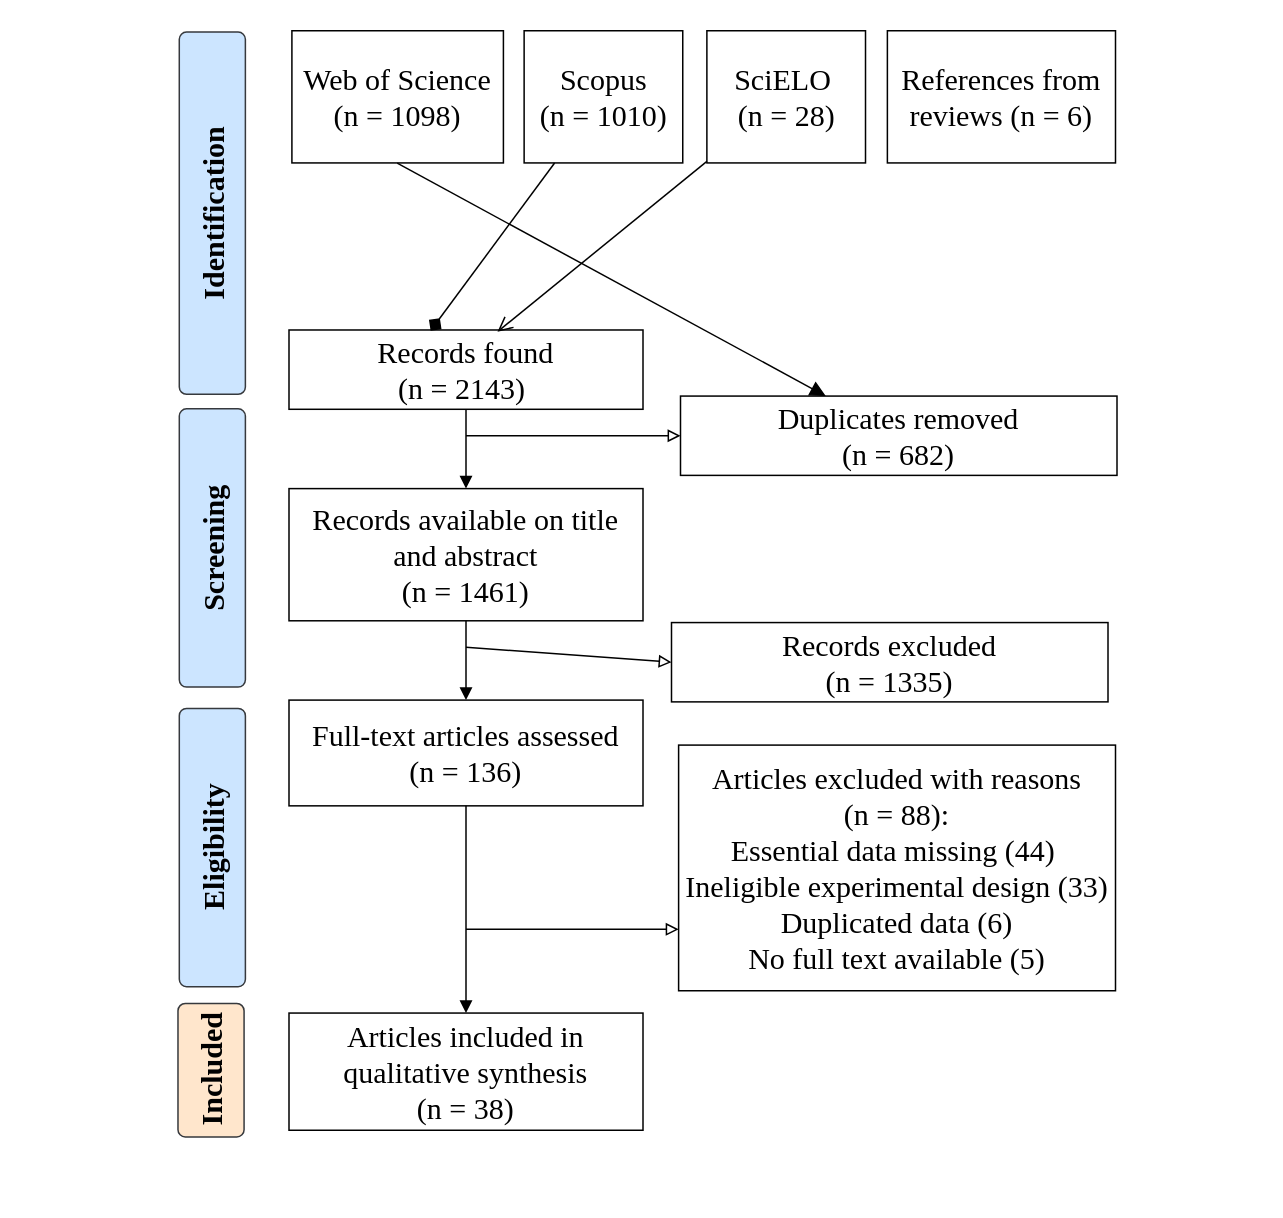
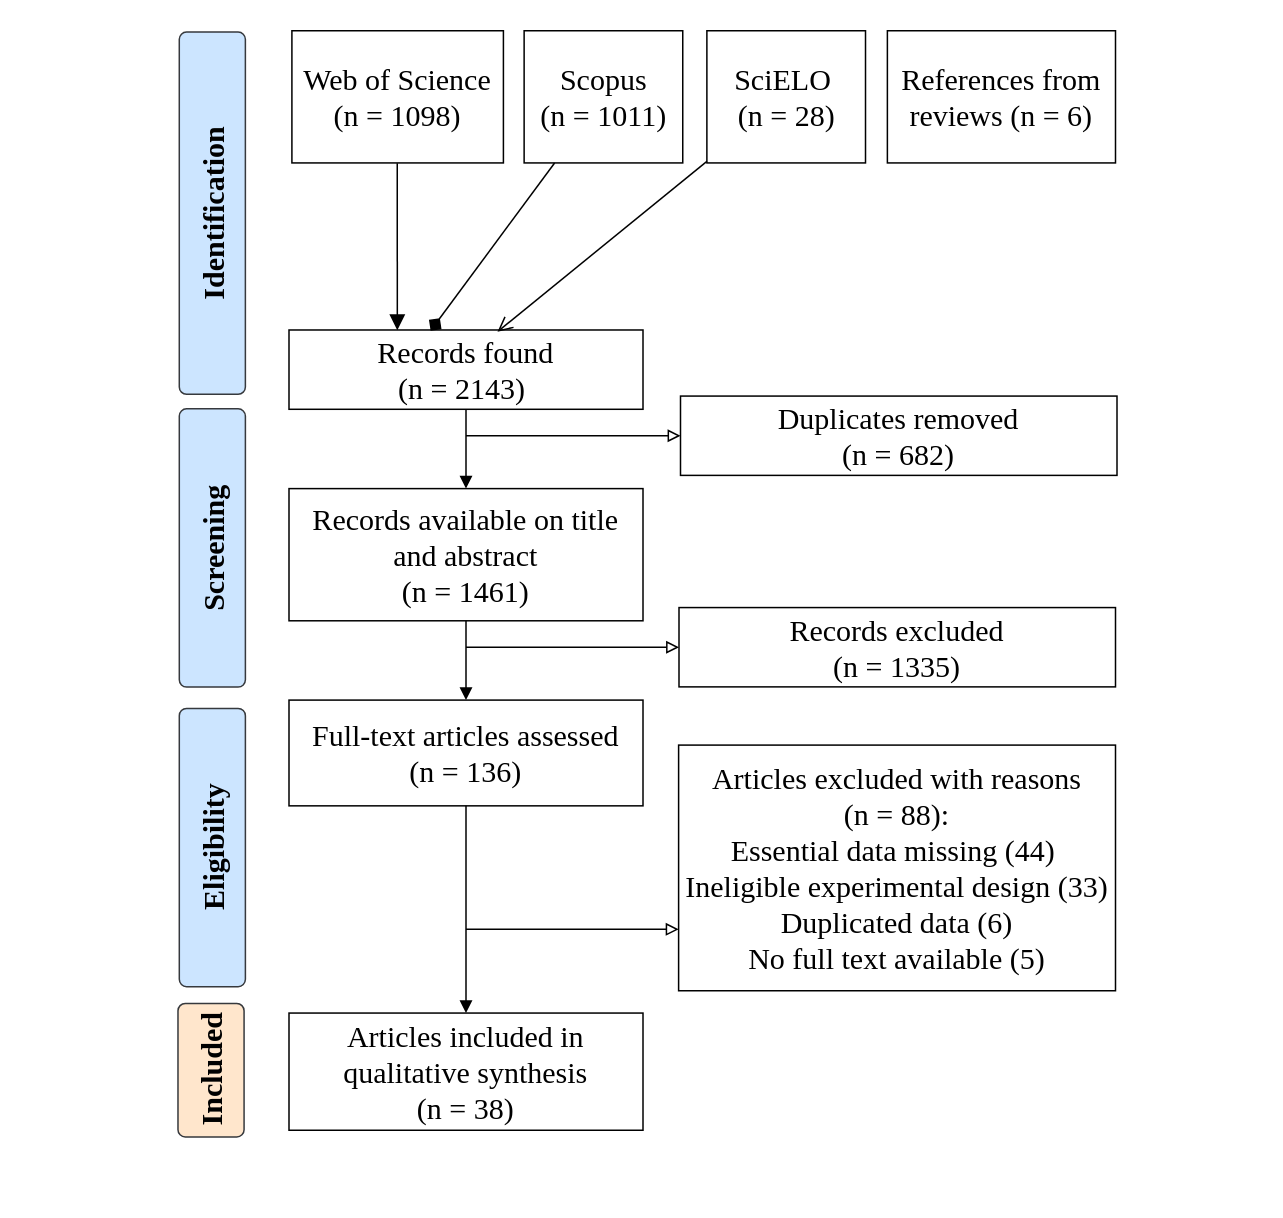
  <mxCell id="0" />
  <mxCell id="1" parent="0" />
  <mxCell id="2" value="" style="group;fontSize=20;" parent="1" vertex="1" connectable="0"><mxGeometry x="118" y="20" width="714.66" height="770" as="geometry" /></mxCell>
  <mxCell id="3" value="Web of Science &lt;br style=&quot;font-size: 20px;&quot;&gt;(n = 1098)" style="rounded=1;whiteSpace=wrap;html=1;fontSize=20;glass=0;strokeWidth=1;shadow=0;arcSize=0;fontFamily=Times New Roman;" parent="2" vertex="1"><mxGeometry x="75.937" width="140.997" height="88.123" as="geometry" /></mxCell>
- <mxCell id="4" value="Scopus &lt;br style=&quot;font-size: 20px;&quot;&gt;(n = 1010)" style="rounded=0;whiteSpace=wrap;html=1;fontFamily=Times New Roman;fontSize=20;" parent="2" vertex="1"><mxGeometry x="230.746" width="105.748" height="88.123" as="geometry" /></mxCell>
- <mxCell id="5" value="" style="rounded=0;html=1;jettySize=auto;orthogonalLoop=1;fontSize=20;endArrow=block;endFill=1;endSize=8;strokeWidth=1;shadow=0;labelBackgroundColor=none;startSize=6;fontFamily=Times New Roman;exitX=0.498;exitY=1.002;exitDx=0;exitDy=0;exitPerimeter=0;" parent="2" source="3" target="13" edge="1"><mxGeometry relative="1" as="geometry"><mxPoint x="150.673" y="35.249" as="sourcePoint" /><mxPoint x="147" y="199" as="targetPoint" /></mxGeometry></mxCell>
+ <mxCell id="4" value="Scopus &lt;br style=&quot;font-size: 20px;&quot;&gt;(n = 1011)" style="rounded=0;whiteSpace=wrap;html=1;fontFamily=Times New Roman;fontSize=20;" parent="2" vertex="1"><mxGeometry x="230.746" width="105.748" height="88.123" as="geometry" /></mxCell>
+ <mxCell id="5" value="" style="rounded=0;html=1;jettySize=auto;orthogonalLoop=1;fontSize=20;endArrow=block;endFill=1;endSize=8;strokeWidth=1;shadow=0;labelBackgroundColor=none;startSize=6;fontFamily=Times New Roman;exitX=0.498;exitY=1.002;exitDx=0;exitDy=0;exitPerimeter=0;entryX=0.306;entryY=0.003;entryDx=0;entryDy=0;entryPerimeter=0;" parent="2" source="3" target="9" edge="1"><mxGeometry relative="1" as="geometry"><mxPoint x="150.673" y="35.249" as="sourcePoint" /><mxPoint x="147" y="199" as="targetPoint" /></mxGeometry></mxCell>
  <mxCell id="6" value="SciELO&amp;nbsp;&lt;br style=&quot;font-size: 20px;&quot;&gt;(n = 28)" style="rounded=0;whiteSpace=wrap;html=1;fontFamily=Times New Roman;fontSize=20;" parent="2" vertex="1"><mxGeometry x="352.593" width="105.748" height="88.123" as="geometry" /></mxCell>
  <mxCell id="7" value="References from reviews (n = 6)" style="rounded=0;whiteSpace=wrap;html=1;fontFamily=Times New Roman;fontSize=20;" parent="2" vertex="1"><mxGeometry x="472.92" width="152.08" height="88.12" as="geometry" /></mxCell>
  <mxCell id="8" style="edgeStyle=none;rounded=0;orthogonalLoop=1;jettySize=auto;html=1;endArrow=block;endFill=0;entryX=0;entryY=0.5;entryDx=0;entryDy=0;strokeWidth=1;fontFamily=Times New Roman;fontSize=20;" parent="2" target="13" edge="1"><mxGeometry relative="1" as="geometry"><mxPoint x="323" y="269.985" as="targetPoint" /><mxPoint x="192" y="270" as="sourcePoint" /></mxGeometry></mxCell>
  <mxCell id="9" value="Records found &lt;br style=&quot;font-size: 20px;&quot;&gt;(n = 2143)&amp;nbsp;" style="rounded=0;whiteSpace=wrap;html=1;fontFamily=Times New Roman;fontSize=20;" parent="2" vertex="1"><mxGeometry x="74" y="199.49" width="236" height="52.87" as="geometry" /></mxCell>
  <mxCell id="10" value="" style="rounded=0;html=1;jettySize=auto;orthogonalLoop=1;fontSize=20;endArrow=diamond;endFill=1;endSize=8;strokeWidth=1;shadow=0;labelBackgroundColor=none;entryX=0.4;entryY=0.01;entryDx=0;entryDy=0;entryPerimeter=0;startSize=6;fontFamily=Times New Roman;" parent="2" source="4" target="9" edge="1"><mxGeometry relative="1" as="geometry"><mxPoint x="326.919" y="211.495" as="targetPoint" /></mxGeometry></mxCell>
  <mxCell id="11" style="rounded=0;orthogonalLoop=1;jettySize=auto;html=1;entryX=0.589;entryY=0.022;entryDx=0;entryDy=0;entryPerimeter=0;endArrow=open;endFill=1;endSize=8;startSize=6;strokeWidth=1;fontFamily=Times New Roman;fontSize=20;" parent="2" source="6" target="9" edge="1"><mxGeometry relative="1" as="geometry"><mxPoint x="362.168" y="190.345" as="targetPoint" /></mxGeometry></mxCell>
  <mxCell id="12" style="edgeStyle=none;rounded=0;orthogonalLoop=1;jettySize=auto;html=1;exitX=0.75;exitY=0;exitDx=0;exitDy=0;endArrow=classic;endFill=1;fontFamily=Times New Roman;fontSize=20;" parent="2" source="9" target="9" edge="1"><mxGeometry relative="1" as="geometry" /></mxCell>
  <mxCell id="13" value="Duplicates removed &lt;br style=&quot;font-size: 20px;&quot;&gt;(n = 682)" style="rounded=0;whiteSpace=wrap;html=1;fontFamily=Times New Roman;fontSize=20;" parent="2" vertex="1"><mxGeometry x="335" y="243.55" width="291" height="52.87" as="geometry" /></mxCell>
  <mxCell id="14" style="edgeStyle=none;rounded=0;orthogonalLoop=1;jettySize=auto;html=1;endArrow=block;endFill=0;strokeWidth=1;fontFamily=Times New Roman;fontSize=20;entryX=0;entryY=0.5;entryDx=0;entryDy=0;" parent="2" target="17" edge="1"><mxGeometry relative="1" as="geometry"><mxPoint x="192" y="411" as="sourcePoint" /><mxPoint x="332" y="411" as="targetPoint" /></mxGeometry></mxCell>
  <mxCell id="15" value="Records available on title and abstract &lt;br style=&quot;font-size: 20px;&quot;&gt;(n = 1461)" style="rounded=0;whiteSpace=wrap;html=1;fontFamily=Times New Roman;fontSize=20;" parent="2" vertex="1"><mxGeometry x="74" y="305.24" width="236" height="88.12" as="geometry" /></mxCell>
  <mxCell id="16" style="edgeStyle=none;rounded=0;orthogonalLoop=1;jettySize=auto;html=1;endArrow=block;endFill=1;strokeWidth=1;fontFamily=Times New Roman;fontSize=20;" parent="2" source="9" target="15" edge="1"><mxGeometry relative="1" as="geometry" /></mxCell>
- <mxCell id="17" value="Records excluded &lt;br style=&quot;font-size: 20px;&quot;&gt;(n = 1335)" style="rounded=0;whiteSpace=wrap;html=1;fontFamily=Times New Roman;fontSize=20;" parent="2" vertex="1"><mxGeometry x="329" y="394.55" width="291" height="52.87" as="geometry" /></mxCell>
+ <mxCell id="17" value="Records excluded &lt;br style=&quot;font-size: 20px;&quot;&gt;(n = 1335)" style="rounded=0;whiteSpace=wrap;html=1;fontFamily=Times New Roman;fontSize=20;" parent="2" vertex="1"><mxGeometry x="334" y="384.55" width="291" height="52.87" as="geometry" /></mxCell>
  <mxCell id="18" style="edgeStyle=none;rounded=0;orthogonalLoop=1;jettySize=auto;html=1;endArrow=block;endFill=0;strokeWidth=1;fontFamily=Times New Roman;fontSize=20;entryX=0;entryY=0.75;entryDx=0;entryDy=0;" parent="2" target="21" edge="1"><mxGeometry relative="1" as="geometry"><mxPoint x="192" y="599" as="sourcePoint" /><mxPoint x="330" y="599" as="targetPoint" /></mxGeometry></mxCell>
  <mxCell id="19" value="Full-text articles assessed &lt;br&gt;(n = 136)" style="rounded=0;whiteSpace=wrap;html=1;fontFamily=Times New Roman;fontSize=20;" parent="2" vertex="1"><mxGeometry x="74" y="446.23" width="236" height="70.5" as="geometry" /></mxCell>
  <mxCell id="20" style="edgeStyle=none;rounded=0;orthogonalLoop=1;jettySize=auto;html=1;endArrow=block;endFill=1;strokeWidth=1;fontFamily=Times New Roman;fontSize=20;" parent="2" source="15" target="19" edge="1"><mxGeometry relative="1" as="geometry" /></mxCell>
  <mxCell id="21" value="Articles excluded with reasons &lt;br&gt;(n = 88):&lt;br style=&quot;font-size: 20px&quot;&gt;Essential data missing (44)&amp;nbsp;&lt;br style=&quot;font-size: 20px&quot;&gt;Ineligible experimental design (33)&lt;br style=&quot;font-size: 20px&quot;&gt;Duplicated data (6)&lt;br style=&quot;font-size: 20px&quot;&gt;No full text available (5)" style="rounded=0;whiteSpace=wrap;html=1;fontFamily=Times New Roman;fontSize=20;" parent="2" vertex="1"><mxGeometry x="333.74" y="476.23" width="291.26" height="163.77" as="geometry" /></mxCell>
  <mxCell id="22" value="Articles included in qualitative synthesis&lt;br&gt;(n = 38)" style="rounded=0;whiteSpace=wrap;html=1;fontFamily=Times New Roman;fontSize=20;" parent="2" vertex="1"><mxGeometry x="74" y="654.87" width="236" height="78.13" as="geometry" /></mxCell>
  <mxCell id="23" style="edgeStyle=none;rounded=0;orthogonalLoop=1;jettySize=auto;html=1;entryX=0.5;entryY=0;entryDx=0;entryDy=0;endArrow=block;endFill=1;strokeWidth=1;fontFamily=Times New Roman;fontSize=20;" parent="2" source="19" target="22" edge="1"><mxGeometry relative="1" as="geometry" /></mxCell>
  <mxCell id="24" value="Identification" style="rounded=1;whiteSpace=wrap;html=1;arcSize=11;rotation=-90;fillColor=#cce5ff;strokeColor=#36393d;fontFamily=Times New Roman;fontSize=20;fontStyle=1" parent="2" vertex="1"><mxGeometry x="-97.834" y="99.579" width="241.457" height="44.061" as="geometry" /></mxCell>
  <mxCell id="25" value="Screening" style="rounded=1;whiteSpace=wrap;html=1;arcSize=11;rotation=-90;fillColor=#cce5ff;strokeColor=#36393d;fontFamily=Times New Roman;fontSize=20;fontStyle=1" parent="2" vertex="1"><mxGeometry x="-69.846" y="322.759" width="185.499" height="44.061" as="geometry" /></mxCell>
  <mxCell id="26" value="Eligibility" style="rounded=1;whiteSpace=wrap;html=1;arcSize=11;rotation=-90;fillColor=#cce5ff;strokeColor=#36393d;fontFamily=Times New Roman;fontSize=20;fontStyle=1" parent="2" vertex="1"><mxGeometry x="-69.85" y="522.48" width="185.5" height="44.06" as="geometry" /></mxCell>
  <mxCell id="27" value="Included" style="rounded=1;whiteSpace=wrap;html=1;arcSize=11;rotation=-90;fillColor=#ffe6cc;strokeColor=#36393d;fontFamily=Times New Roman;fontSize=20;fontStyle=1;" parent="2" vertex="1"><mxGeometry x="-22.45" y="670.95" width="88.94" height="44.06" as="geometry" /></mxCell>
